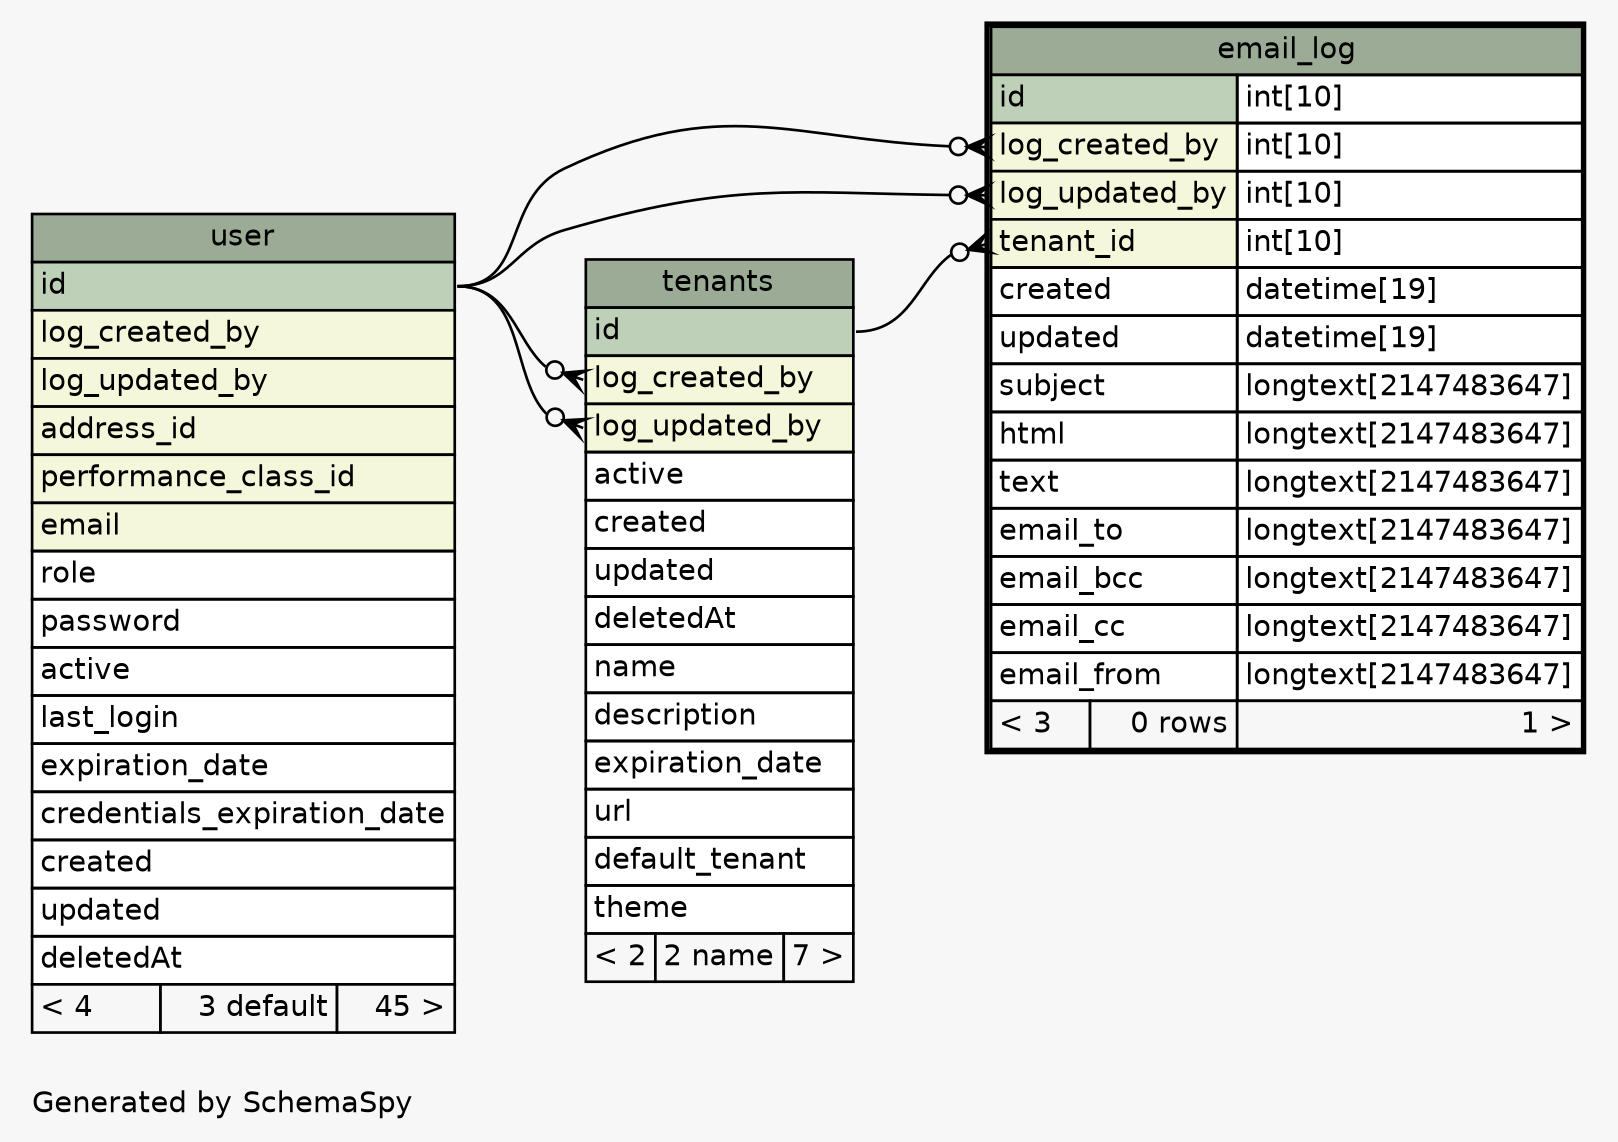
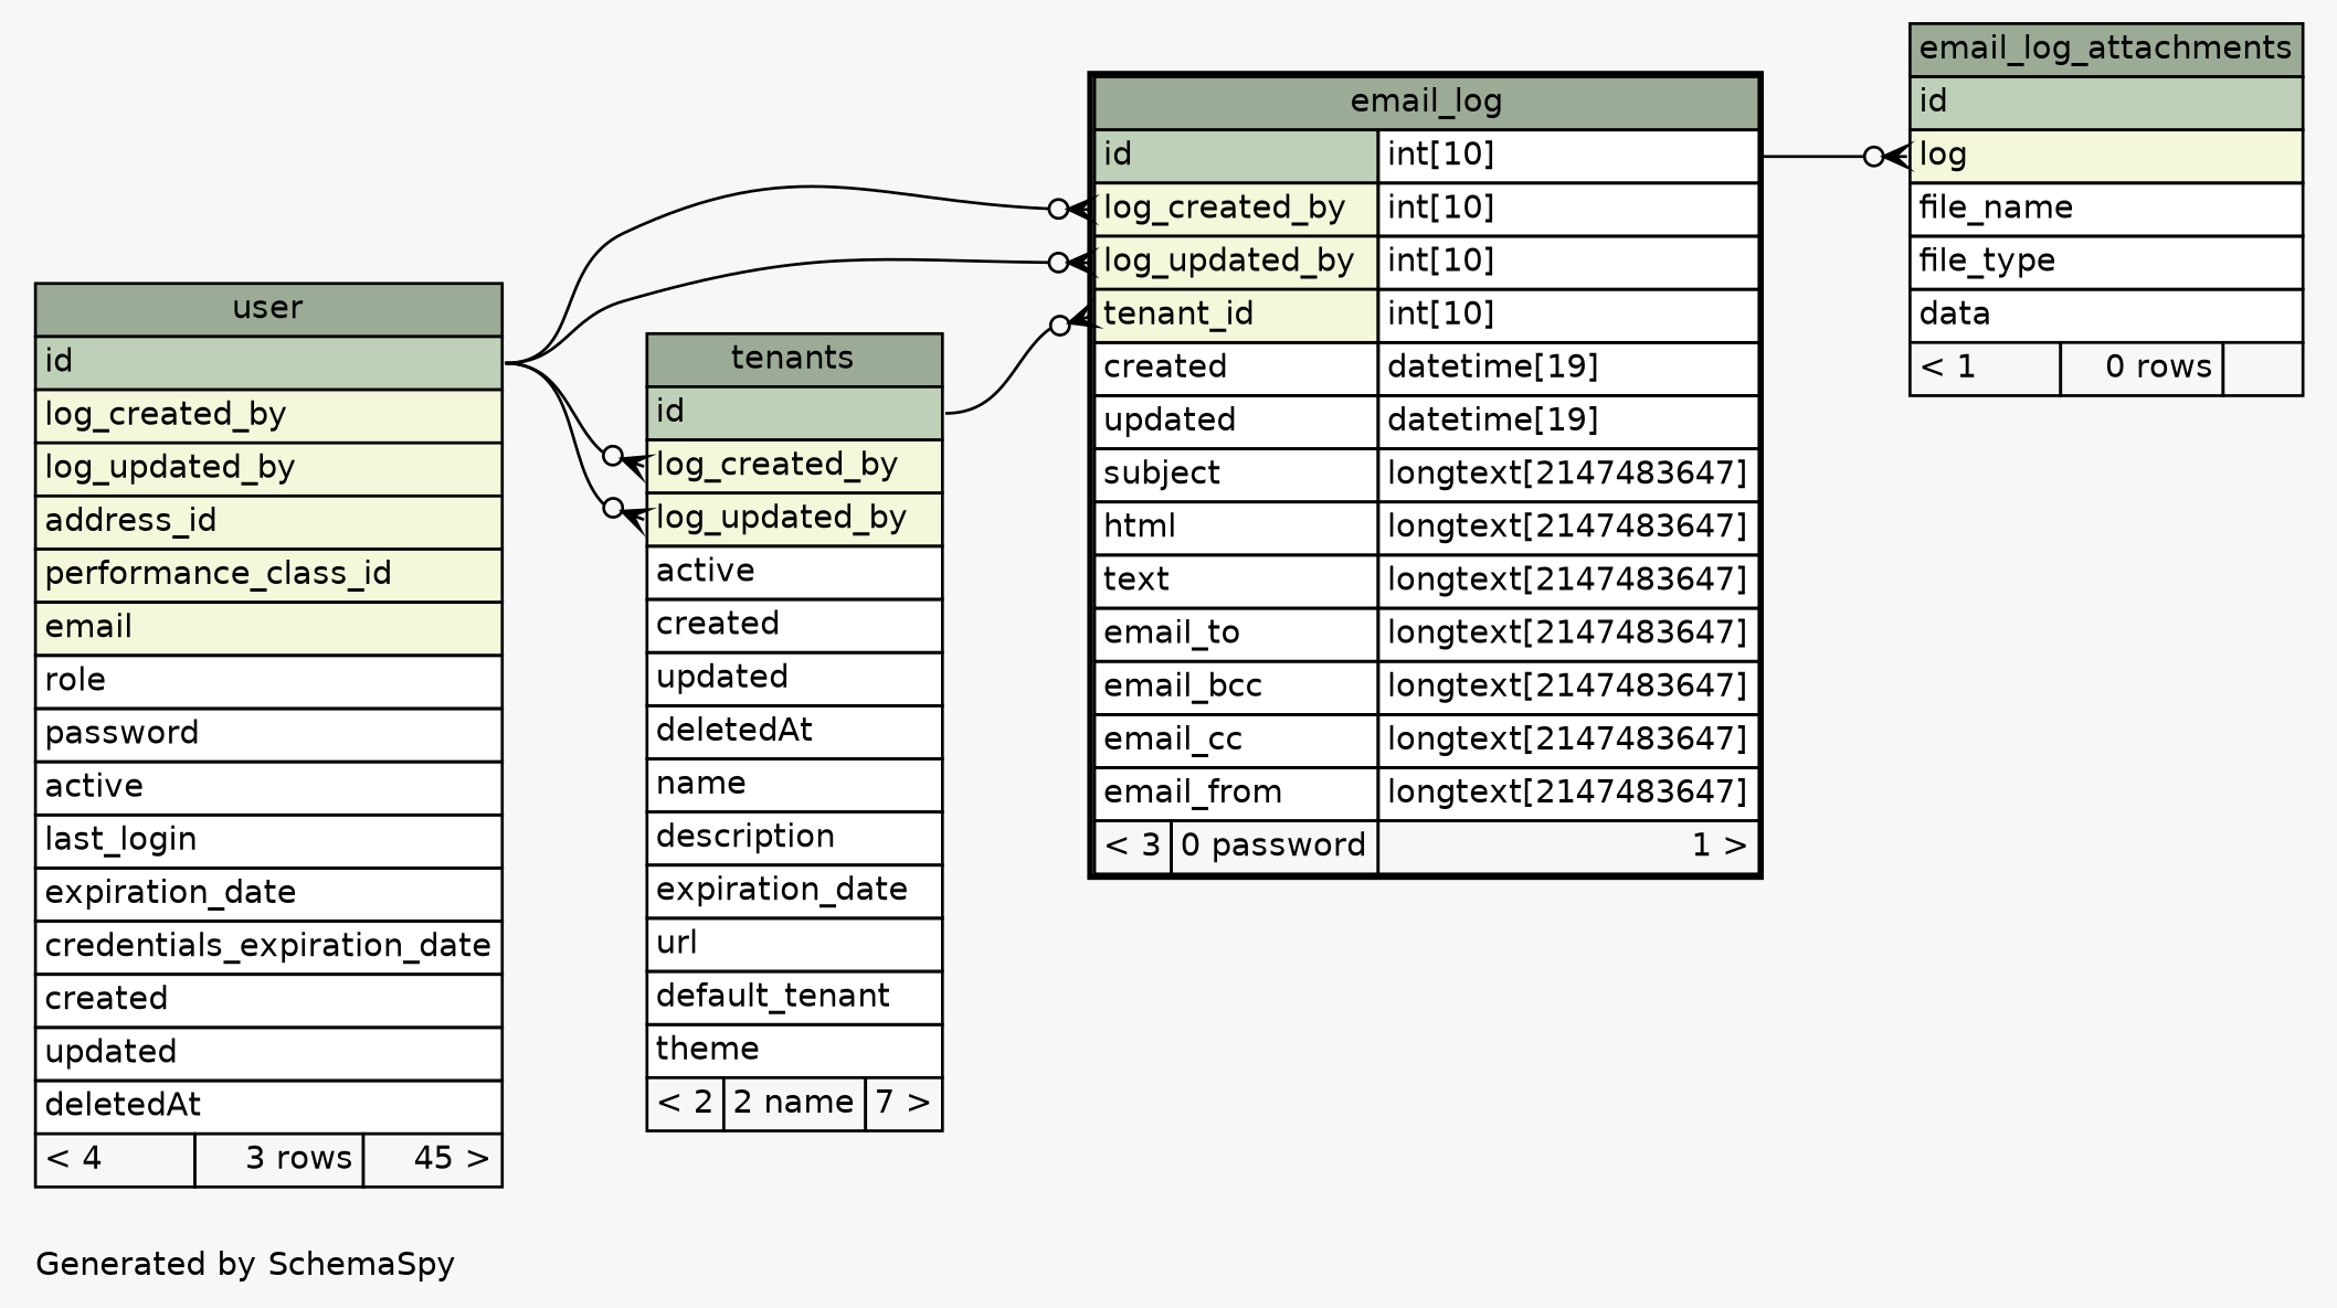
  digraph {
    bgcolor="#f7f7f7"
    fontname=Helvetica
    fontsize=11
    label="\nGenerated by SchemaSpy"
    labeljust=l
    nodesep=0.18
    rankdir=RL
    ranksep=0.46
    node [fontname=Helvetica fontsize=11 shape=plaintext]
    edge [arrowhead=none arrowsize=0.8 arrowtail=crowodot dir=back headport="id:e" tailport="log_created_by:w"]
-   n1 [label=<     <TABLE BORDER="2" CELLBORDER="1" CELLSPACING="0" BGCOLOR="#ffffff">       <TR><TD COLSPAN="3" BGCOLOR="#9bab96" ALIGN="CENTER">email_log</TD></TR>       <TR><TD PORT="id" COLSPAN="2" BGCOLOR="#bed1b8" ALIGN="LEFT">id</TD><TD PORT="id.type" ALIGN="LEFT">int[10]</TD></TR>       <TR><TD PORT="log_created_by" COLSPAN="2" BGCOLOR="#f4f7da" ALIGN="LEFT">log_created_by</TD><TD PORT="log_created_by.type" ALIGN="LEFT">int[10]</TD></TR>       <TR><TD PORT="log_updated_by" COLSPAN="2" BGCOLOR="#f4f7da" ALIGN="LEFT">log_updated_by</TD><TD PORT="log_updated_by.type" ALIGN="LEFT">int[10]</TD></TR>       <TR><TD PORT="tenant_id" COLSPAN="2" BGCOLOR="#f4f7da" ALIGN="LEFT">tenant_id</TD><TD PORT="tenant_id.type" ALIGN="LEFT">int[10]</TD></TR>       <TR><TD PORT="created" COLSPAN="2" ALIGN="LEFT">created</TD><TD PORT="created.type" ALIGN="LEFT">datetime[19]</TD></TR>       <TR><TD PORT="updated" COLSPAN="2" ALIGN="LEFT">updated</TD><TD PORT="updated.type" ALIGN="LEFT">datetime[19]</TD></TR>       <TR><TD PORT="subject" COLSPAN="2" ALIGN="LEFT">subject</TD><TD PORT="subject.type" ALIGN="LEFT">longtext[2147483647]</TD></TR>       <TR><TD PORT="html" COLSPAN="2" ALIGN="LEFT">html</TD><TD PORT="html.type" ALIGN="LEFT">longtext[2147483647]</TD></TR>       <TR><TD PORT="text" COLSPAN="2" ALIGN="LEFT">text</TD><TD PORT="text.type" ALIGN="LEFT">longtext[2147483647]</TD></TR>       <TR><TD PORT="email_to" COLSPAN="2" ALIGN="LEFT">email_to</TD><TD PORT="email_to.type" ALIGN="LEFT">longtext[2147483647]</TD></TR>       <TR><TD PORT="email_bcc" COLSPAN="2" ALIGN="LEFT">email_bcc</TD><TD PORT="email_bcc.type" ALIGN="LEFT">longtext[2147483647]</TD></TR>       <TR><TD PORT="email_cc" COLSPAN="2" ALIGN="LEFT">email_cc</TD><TD PORT="email_cc.type" ALIGN="LEFT">longtext[2147483647]</TD></TR>       <TR><TD PORT="email_from" COLSPAN="2" ALIGN="LEFT">email_from</TD><TD PORT="email_from.type" ALIGN="LEFT">longtext[2147483647]</TD></TR>       <TR><TD ALIGN="LEFT" BGCOLOR="#f7f7f7">&lt; 3</TD><TD ALIGN="RIGHT" BGCOLOR="#f7f7f7">0 rows</TD><TD ALIGN="RIGHT" BGCOLOR="#f7f7f7">1 &gt;</TD></TR>     </TABLE>>]
-   n2 [label=<     <TABLE BORDER="0" CELLBORDER="1" CELLSPACING="0" BGCOLOR="#ffffff">       <TR><TD COLSPAN="3" BGCOLOR="#9bab96" ALIGN="CENTER">user</TD></TR>       <TR><TD PORT="id" COLSPAN="3" BGCOLOR="#bed1b8" ALIGN="LEFT">id</TD></TR>       <TR><TD PORT="log_created_by" COLSPAN="3" BGCOLOR="#f4f7da" ALIGN="LEFT">log_created_by</TD></TR>       <TR><TD PORT="log_updated_by" COLSPAN="3" BGCOLOR="#f4f7da" ALIGN="LEFT">log_updated_by</TD></TR>       <TR><TD PORT="address_id" COLSPAN="3" BGCOLOR="#f4f7da" ALIGN="LEFT">address_id</TD></TR>       <TR><TD PORT="performance_class_id" COLSPAN="3" BGCOLOR="#f4f7da" ALIGN="LEFT">performance_class_id</TD></TR>       <TR><TD PORT="email" COLSPAN="3" BGCOLOR="#f4f7da" ALIGN="LEFT">email</TD></TR>       <TR><TD PORT="role" COLSPAN="3" ALIGN="LEFT">role</TD></TR>       <TR><TD PORT="password" COLSPAN="3" ALIGN="LEFT">password</TD></TR>       <TR><TD PORT="active" COLSPAN="3" ALIGN="LEFT">active</TD></TR>       <TR><TD PORT="last_login" COLSPAN="3" ALIGN="LEFT">last_login</TD></TR>       <TR><TD PORT="expiration_date" COLSPAN="3" ALIGN="LEFT">expiration_date</TD></TR>       <TR><TD PORT="credentials_expiration_date" COLSPAN="3" ALIGN="LEFT">credentials_expiration_date</TD></TR>       <TR><TD PORT="created" COLSPAN="3" ALIGN="LEFT">created</TD></TR>       <TR><TD PORT="updated" COLSPAN="3" ALIGN="LEFT">updated</TD></TR>       <TR><TD PORT="deletedAt" COLSPAN="3" ALIGN="LEFT">deletedAt</TD></TR>       <TR><TD ALIGN="LEFT" BGCOLOR="#f7f7f7">&lt; 4</TD><TD ALIGN="RIGHT" BGCOLOR="#f7f7f7">3 default</TD><TD ALIGN="RIGHT" BGCOLOR="#f7f7f7">45 &gt;</TD></TR>     </TABLE>>]
+   n1 [label=<     <TABLE BORDER="2" CELLBORDER="1" CELLSPACING="0" BGCOLOR="#ffffff">       <TR><TD COLSPAN="3" BGCOLOR="#9bab96" ALIGN="CENTER">email_log</TD></TR>       <TR><TD PORT="id" COLSPAN="2" BGCOLOR="#bed1b8" ALIGN="LEFT">id</TD><TD PORT="id.type" ALIGN="LEFT">int[10]</TD></TR>       <TR><TD PORT="log_created_by" COLSPAN="2" BGCOLOR="#f4f7da" ALIGN="LEFT">log_created_by</TD><TD PORT="log_created_by.type" ALIGN="LEFT">int[10]</TD></TR>       <TR><TD PORT="log_updated_by" COLSPAN="2" BGCOLOR="#f4f7da" ALIGN="LEFT">log_updated_by</TD><TD PORT="log_updated_by.type" ALIGN="LEFT">int[10]</TD></TR>       <TR><TD PORT="tenant_id" COLSPAN="2" BGCOLOR="#f4f7da" ALIGN="LEFT">tenant_id</TD><TD PORT="tenant_id.type" ALIGN="LEFT">int[10]</TD></TR>       <TR><TD PORT="created" COLSPAN="2" ALIGN="LEFT">created</TD><TD PORT="created.type" ALIGN="LEFT">datetime[19]</TD></TR>       <TR><TD PORT="updated" COLSPAN="2" ALIGN="LEFT">updated</TD><TD PORT="updated.type" ALIGN="LEFT">datetime[19]</TD></TR>       <TR><TD PORT="subject" COLSPAN="2" ALIGN="LEFT">subject</TD><TD PORT="subject.type" ALIGN="LEFT">longtext[2147483647]</TD></TR>       <TR><TD PORT="html" COLSPAN="2" ALIGN="LEFT">html</TD><TD PORT="html.type" ALIGN="LEFT">longtext[2147483647]</TD></TR>       <TR><TD PORT="text" COLSPAN="2" ALIGN="LEFT">text</TD><TD PORT="text.type" ALIGN="LEFT">longtext[2147483647]</TD></TR>       <TR><TD PORT="email_to" COLSPAN="2" ALIGN="LEFT">email_to</TD><TD PORT="email_to.type" ALIGN="LEFT">longtext[2147483647]</TD></TR>       <TR><TD PORT="email_bcc" COLSPAN="2" ALIGN="LEFT">email_bcc</TD><TD PORT="email_bcc.type" ALIGN="LEFT">longtext[2147483647]</TD></TR>       <TR><TD PORT="email_cc" COLSPAN="2" ALIGN="LEFT">email_cc</TD><TD PORT="email_cc.type" ALIGN="LEFT">longtext[2147483647]</TD></TR>       <TR><TD PORT="email_from" COLSPAN="2" ALIGN="LEFT">email_from</TD><TD PORT="email_from.type" ALIGN="LEFT">longtext[2147483647]</TD></TR>       <TR><TD ALIGN="LEFT" BGCOLOR="#f7f7f7">&lt; 3</TD><TD ALIGN="RIGHT" BGCOLOR="#f7f7f7">0 password</TD><TD ALIGN="RIGHT" BGCOLOR="#f7f7f7">1 &gt;</TD></TR>     </TABLE>>]
+   n2 [label=<     <TABLE BORDER="0" CELLBORDER="1" CELLSPACING="0" BGCOLOR="#ffffff">       <TR><TD COLSPAN="3" BGCOLOR="#9bab96" ALIGN="CENTER">user</TD></TR>       <TR><TD PORT="id" COLSPAN="3" BGCOLOR="#bed1b8" ALIGN="LEFT">id</TD></TR>       <TR><TD PORT="log_created_by" COLSPAN="3" BGCOLOR="#f4f7da" ALIGN="LEFT">log_created_by</TD></TR>       <TR><TD PORT="log_updated_by" COLSPAN="3" BGCOLOR="#f4f7da" ALIGN="LEFT">log_updated_by</TD></TR>       <TR><TD PORT="address_id" COLSPAN="3" BGCOLOR="#f4f7da" ALIGN="LEFT">address_id</TD></TR>       <TR><TD PORT="performance_class_id" COLSPAN="3" BGCOLOR="#f4f7da" ALIGN="LEFT">performance_class_id</TD></TR>       <TR><TD PORT="email" COLSPAN="3" BGCOLOR="#f4f7da" ALIGN="LEFT">email</TD></TR>       <TR><TD PORT="role" COLSPAN="3" ALIGN="LEFT">role</TD></TR>       <TR><TD PORT="password" COLSPAN="3" ALIGN="LEFT">password</TD></TR>       <TR><TD PORT="active" COLSPAN="3" ALIGN="LEFT">active</TD></TR>       <TR><TD PORT="last_login" COLSPAN="3" ALIGN="LEFT">last_login</TD></TR>       <TR><TD PORT="expiration_date" COLSPAN="3" ALIGN="LEFT">expiration_date</TD></TR>       <TR><TD PORT="credentials_expiration_date" COLSPAN="3" ALIGN="LEFT">credentials_expiration_date</TD></TR>       <TR><TD PORT="created" COLSPAN="3" ALIGN="LEFT">created</TD></TR>       <TR><TD PORT="updated" COLSPAN="3" ALIGN="LEFT">updated</TD></TR>       <TR><TD PORT="deletedAt" COLSPAN="3" ALIGN="LEFT">deletedAt</TD></TR>       <TR><TD ALIGN="LEFT" BGCOLOR="#f7f7f7">&lt; 4</TD><TD ALIGN="RIGHT" BGCOLOR="#f7f7f7">3 rows</TD><TD ALIGN="RIGHT" BGCOLOR="#f7f7f7">45 &gt;</TD></TR>     </TABLE>>]
    n3 [label=<     <TABLE BORDER="0" CELLBORDER="1" CELLSPACING="0" BGCOLOR="#ffffff">       <TR><TD COLSPAN="3" BGCOLOR="#9bab96" ALIGN="CENTER">tenants</TD></TR>       <TR><TD PORT="id" COLSPAN="3" BGCOLOR="#bed1b8" ALIGN="LEFT">id</TD></TR>       <TR><TD PORT="log_created_by" COLSPAN="3" BGCOLOR="#f4f7da" ALIGN="LEFT">log_created_by</TD></TR>       <TR><TD PORT="log_updated_by" COLSPAN="3" BGCOLOR="#f4f7da" ALIGN="LEFT">log_updated_by</TD></TR>       <TR><TD PORT="active" COLSPAN="3" ALIGN="LEFT">active</TD></TR>       <TR><TD PORT="created" COLSPAN="3" ALIGN="LEFT">created</TD></TR>       <TR><TD PORT="updated" COLSPAN="3" ALIGN="LEFT">updated</TD></TR>       <TR><TD PORT="deletedAt" COLSPAN="3" ALIGN="LEFT">deletedAt</TD></TR>       <TR><TD PORT="name" COLSPAN="3" ALIGN="LEFT">name</TD></TR>       <TR><TD PORT="description" COLSPAN="3" ALIGN="LEFT">description</TD></TR>       <TR><TD PORT="expiration_date" COLSPAN="3" ALIGN="LEFT">expiration_date</TD></TR>       <TR><TD PORT="url" COLSPAN="3" ALIGN="LEFT">url</TD></TR>       <TR><TD PORT="default_tenant" COLSPAN="3" ALIGN="LEFT">default_tenant</TD></TR>       <TR><TD PORT="theme" COLSPAN="3" ALIGN="LEFT">theme</TD></TR>       <TR><TD ALIGN="LEFT" BGCOLOR="#f7f7f7">&lt; 2</TD><TD ALIGN="RIGHT" BGCOLOR="#f7f7f7">2 name</TD><TD ALIGN="RIGHT" BGCOLOR="#f7f7f7">7 &gt;</TD></TR>     </TABLE>>]
+   n4 [label=<     <TABLE BORDER="0" CELLBORDER="1" CELLSPACING="0" BGCOLOR="#ffffff">       <TR><TD COLSPAN="3" BGCOLOR="#9bab96" ALIGN="CENTER">email_log_attachments</TD></TR>       <TR><TD PORT="id" COLSPAN="3" BGCOLOR="#bed1b8" ALIGN="LEFT">id</TD></TR>       <TR><TD PORT="log" COLSPAN="3" BGCOLOR="#f4f7da" ALIGN="LEFT">log</TD></TR>       <TR><TD PORT="file_name" COLSPAN="3" ALIGN="LEFT">file_name</TD></TR>       <TR><TD PORT="file_type" COLSPAN="3" ALIGN="LEFT">file_type</TD></TR>       <TR><TD PORT="data" COLSPAN="3" ALIGN="LEFT">data</TD></TR>       <TR><TD ALIGN="LEFT" BGCOLOR="#f7f7f7">&lt; 1</TD><TD ALIGN="RIGHT" BGCOLOR="#f7f7f7">0 rows</TD><TD ALIGN="RIGHT" BGCOLOR="#f7f7f7">  </TD></TR>     </TABLE>>]
    n1 -> n2
    n1 -> n2 [tailport="log_updated_by:w"]
    n1 -> n3 [tailport="tenant_id:w"]
    n3 -> n2
    n3 -> n2 [tailport="log_updated_by:w"]
+   n4 -> n1 [headport="id.type:e" tailport="log:w"]
  }
